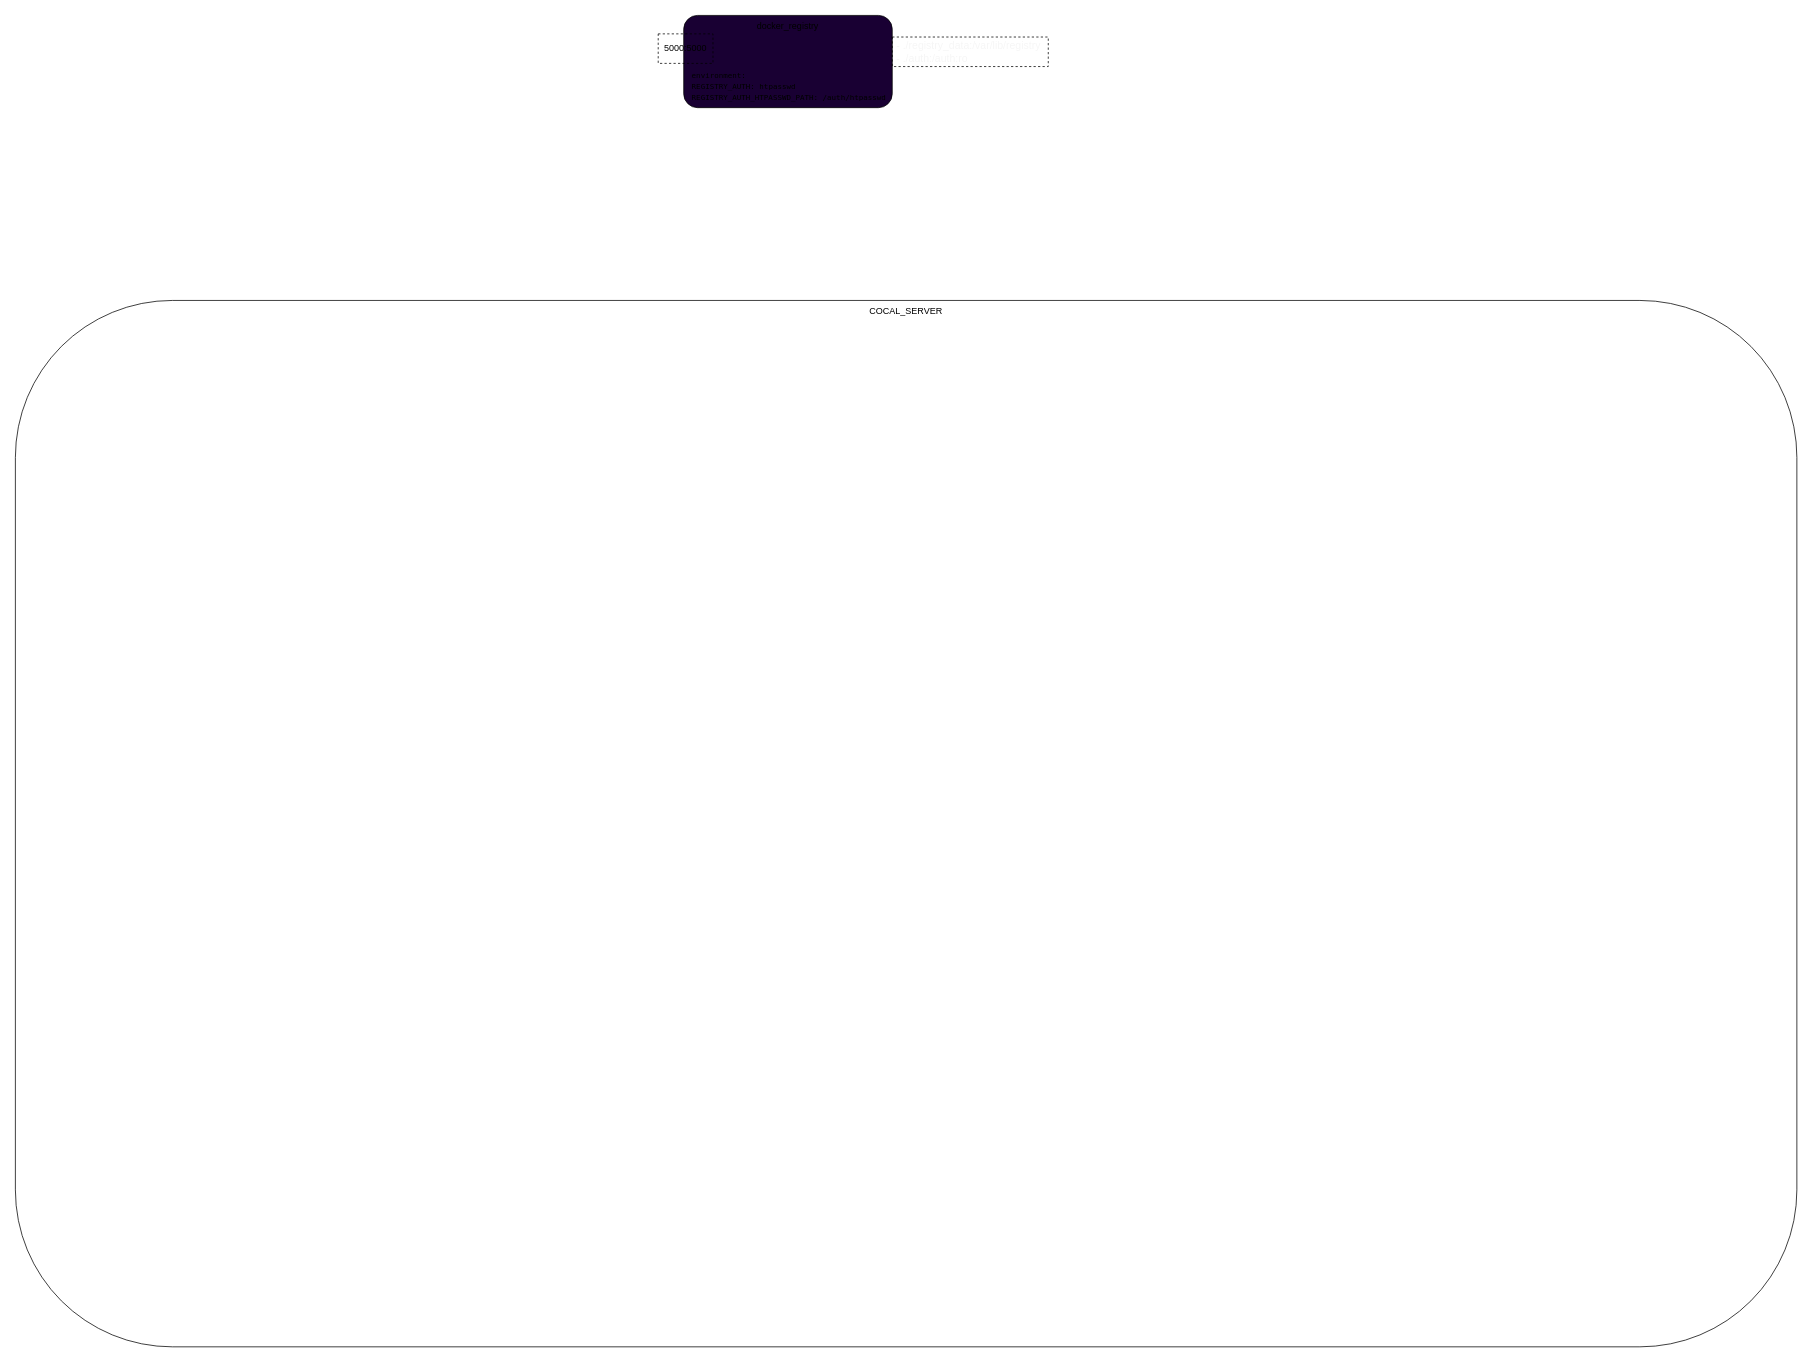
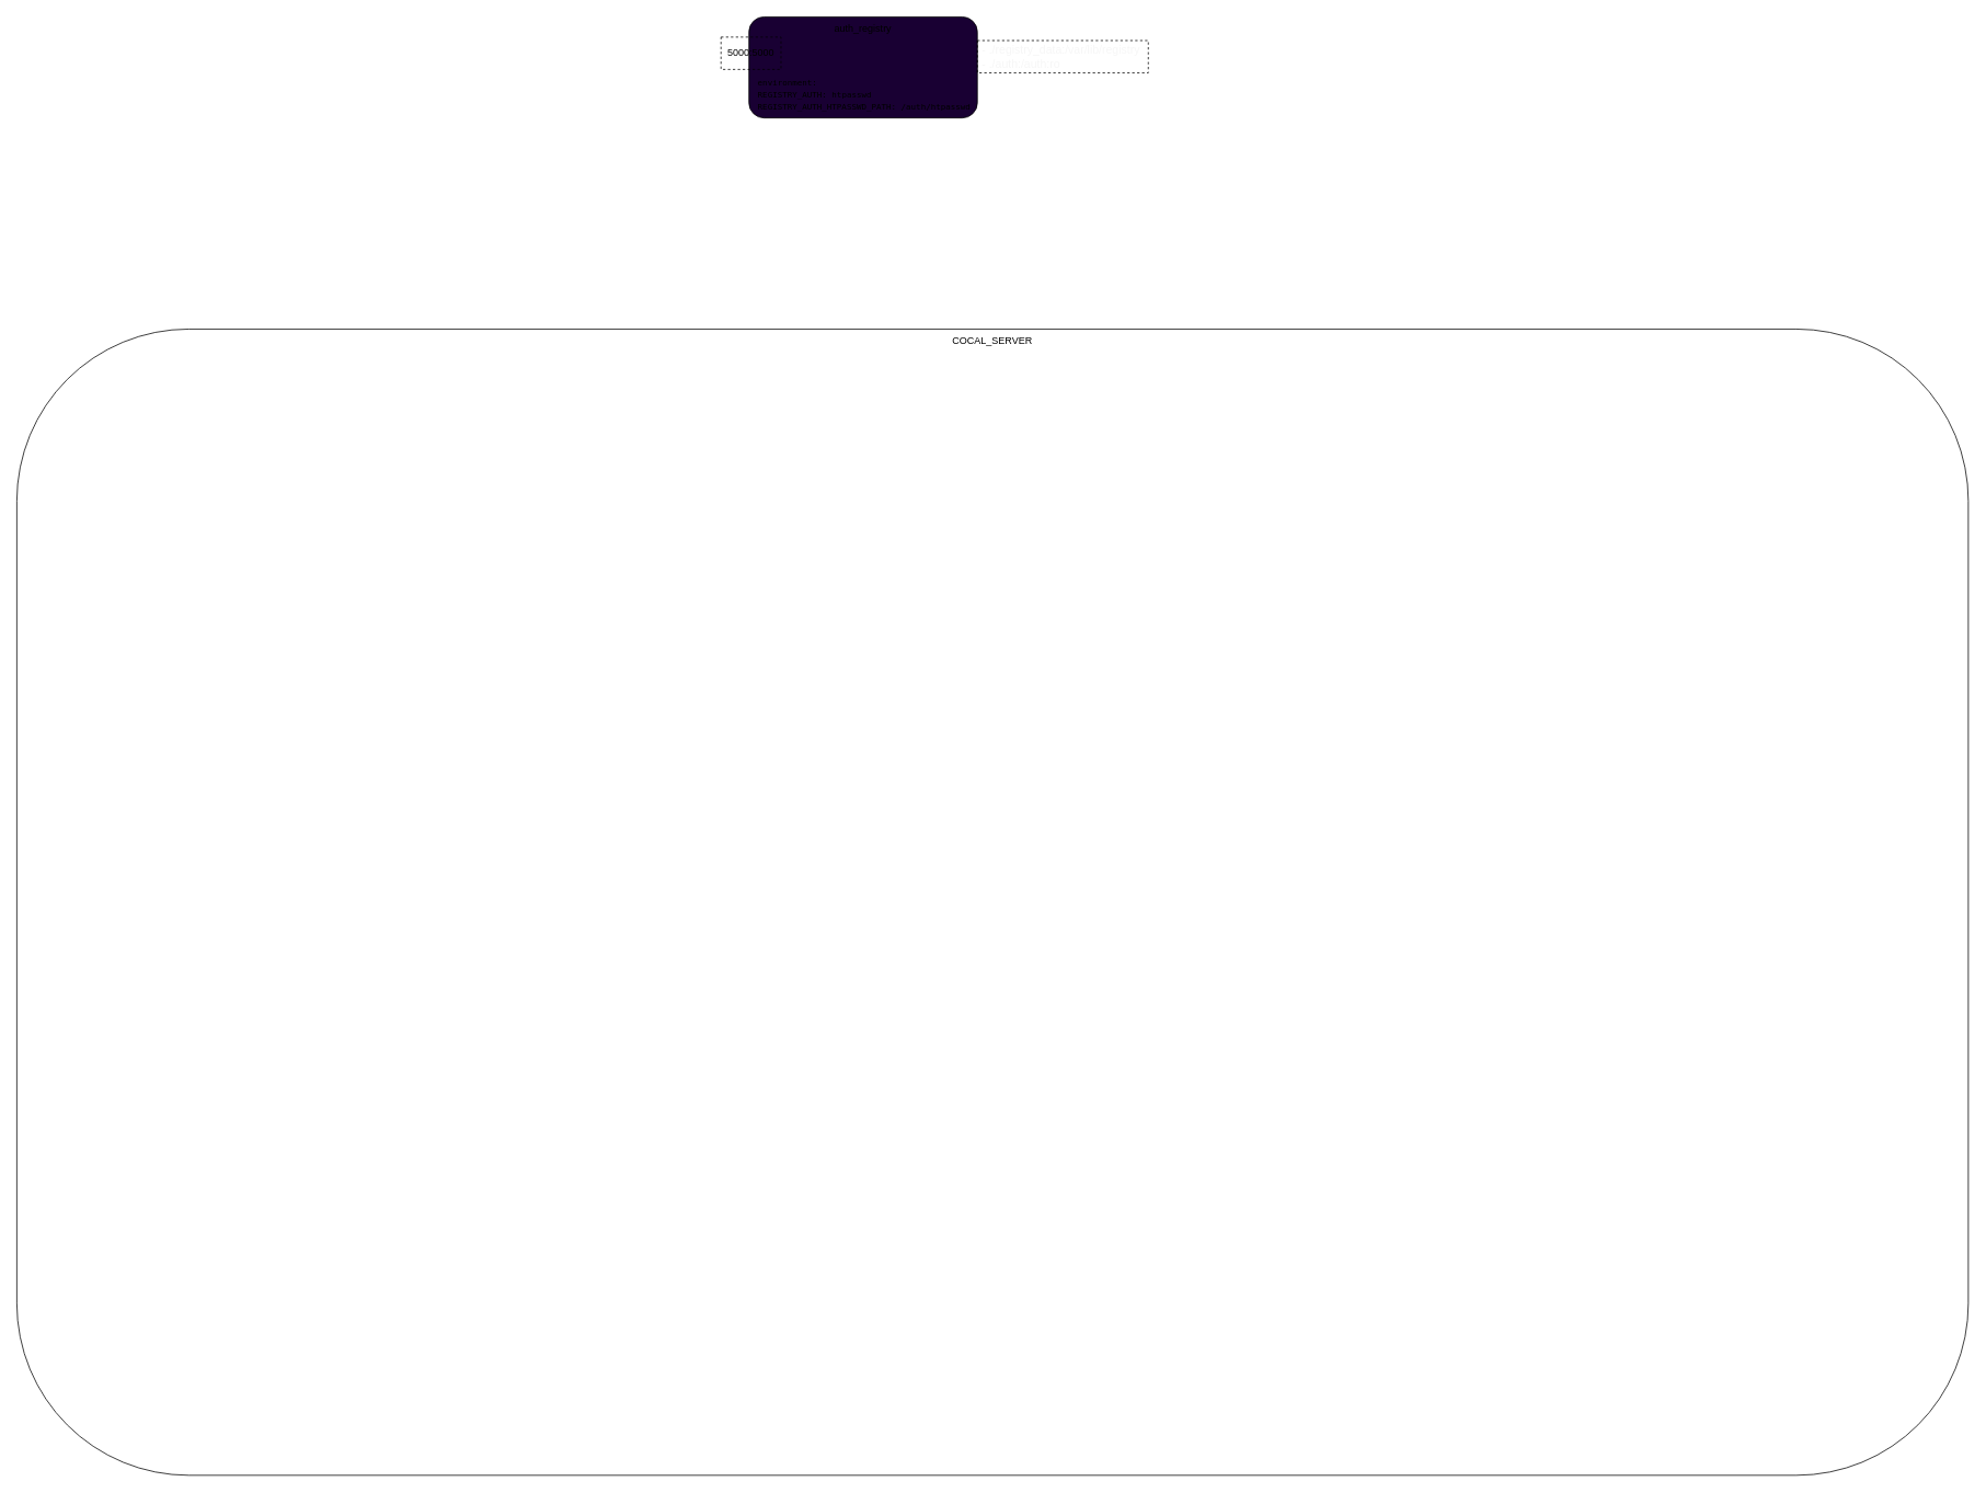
  <mxCell id="0" />
  <mxCell id="1" parent="0" />
  <mxCell id="2" value="COCAL_SERVER" style="rounded=1;whiteSpace=wrap;html=1;align=center;verticalAlign=top;fillColor=light-dark(#FFFFFF,#303053);glass=0;shadow=0;movable=0;resizable=0;rotatable=0;deletable=0;editable=0;locked=1;connectable=0;" vertex="1" parent="1"><mxGeometry x="20" y="400" width="2375" height="1395" as="geometry" /></mxCell>
  <mxCell id="3" value="" style="group;align=left;" vertex="1" connectable="0" parent="1"><mxGeometry x="877" y="20" width="502" height="123" as="geometry" /></mxCell>
- <mxCell id="4" value="docker_registry" style="rounded=1;whiteSpace=wrap;html=1;verticalAlign=top;align=center;fillColor=#190033;" vertex="1" parent="3"><mxGeometry x="34" width="278" height="123" as="geometry" /></mxCell>
+ <mxCell id="4" value="auth_registry" style="rounded=1;whiteSpace=wrap;html=1;verticalAlign=top;align=center;fillColor=#190033;" vertex="1" parent="3"><mxGeometry x="34" width="278" height="123" as="geometry" /></mxCell>
  <mxCell id="5" value="5000:5000" style="rounded=0;whiteSpace=wrap;html=1;fillColor=none;dashed=1;" vertex="1" parent="3"><mxGeometry y="24.6" width="73" height="39.36" as="geometry" /></mxCell>
  <mxCell id="6" value="&lt;div style=&quot;font-size: 14px; line-height: 18px; white-space: pre;&quot;&gt;&lt;div style=&quot;&quot;&gt;&lt;font style=&quot;color: rgb(246, 246, 246);&quot;&gt; - ./registry_data:/var/lib/registry&lt;/font&gt;&lt;/div&gt;&lt;div style=&quot;&quot;&gt;&lt;font style=&quot;color: rgb(246, 246, 246);&quot;&gt; - ./auth:/auth:ro&lt;/font&gt;&lt;/div&gt;&lt;/div&gt;" style="rounded=0;whiteSpace=wrap;html=1;fillColor=none;dashed=1;align=left;" vertex="1" parent="3"><mxGeometry x="312" y="28.817" width="208" height="39.36" as="geometry" /></mxCell>
  <mxCell id="7" value="&lt;span data-mx-given-colors=&quot;{&amp;quot;color&amp;quot;:&amp;quot;rgb(235, 96, 107)&amp;quot;}&quot; style=&quot;forced-color-adjust: none; font-family: &amp;quot;Droid Sans Mono&amp;quot;, &amp;quot;monospace&amp;quot;, monospace; font-size: 10px; font-style: normal; font-variant-ligatures: normal; font-variant-caps: normal; font-weight: 400; letter-spacing: normal; orphans: 2; text-align: left; text-indent: 0px; text-transform: none; widows: 2; word-spacing: 0px; -webkit-text-stroke-width: 0px; white-space: pre; text-decoration-thickness: initial; text-decoration-style: initial; text-decoration-color: initial; box-shadow: none !important;&quot;&gt;environment&lt;/span&gt;&lt;span data-mx-given-colors=&quot;{&amp;quot;color&amp;quot;:&amp;quot;rgb(95, 179, 179)&amp;quot;}&quot; style=&quot;forced-color-adjust: none; font-family: &amp;quot;Droid Sans Mono&amp;quot;, &amp;quot;monospace&amp;quot;, monospace; font-size: 10px; font-style: normal; font-variant-ligatures: normal; font-variant-caps: normal; font-weight: 400; letter-spacing: normal; orphans: 2; text-align: left; text-indent: 0px; text-transform: none; widows: 2; word-spacing: 0px; -webkit-text-stroke-width: 0px; white-space: pre; text-decoration-thickness: initial; text-decoration-style: initial; text-decoration-color: initial; box-shadow: none !important;&quot;&gt;:&lt;br style=&quot;forced-color-adjust: none; box-shadow: none !important;&quot;&gt;&lt;/span&gt;&lt;span data-mx-given-colors=&quot;{&amp;quot;color&amp;quot;:&amp;quot;rgb(235, 96, 107)&amp;quot;}&quot; style=&quot;forced-color-adjust: none; font-family: &amp;quot;Droid Sans Mono&amp;quot;, &amp;quot;monospace&amp;quot;, monospace; font-size: 10px; font-style: normal; font-variant-ligatures: normal; font-variant-caps: normal; font-weight: 400; letter-spacing: normal; orphans: 2; text-align: left; text-indent: 0px; text-transform: none; widows: 2; word-spacing: 0px; -webkit-text-stroke-width: 0px; white-space: pre; text-decoration-thickness: initial; text-decoration-style: initial; text-decoration-color: initial; box-shadow: none !important;&quot;&gt;REGISTRY_AUTH&lt;/span&gt;&lt;span data-mx-given-colors=&quot;{&amp;quot;color&amp;quot;:&amp;quot;rgb(95, 179, 179)&amp;quot;}&quot; style=&quot;forced-color-adjust: none; font-family: &amp;quot;Droid Sans Mono&amp;quot;, &amp;quot;monospace&amp;quot;, monospace; font-size: 10px; font-style: normal; font-variant-ligatures: normal; font-variant-caps: normal; font-weight: 400; letter-spacing: normal; orphans: 2; text-align: left; text-indent: 0px; text-transform: none; widows: 2; word-spacing: 0px; -webkit-text-stroke-width: 0px; white-space: pre; text-decoration-thickness: initial; text-decoration-style: initial; text-decoration-color: initial; box-shadow: none !important;&quot;&gt;: &lt;/span&gt;&lt;span data-mx-given-colors=&quot;{&amp;quot;color&amp;quot;:&amp;quot;rgb(153, 199, 148)&amp;quot;}&quot; style=&quot;forced-color-adjust: none; font-family: &amp;quot;Droid Sans Mono&amp;quot;, &amp;quot;monospace&amp;quot;, monospace; font-size: 10px; font-style: normal; font-variant-ligatures: normal; font-variant-caps: normal; font-weight: 400; letter-spacing: normal; orphans: 2; text-align: left; text-indent: 0px; text-transform: none; widows: 2; word-spacing: 0px; -webkit-text-stroke-width: 0px; white-space: pre; text-decoration-thickness: initial; text-decoration-style: initial; text-decoration-color: initial; box-shadow: none !important;&quot;&gt;htpasswd&lt;br style=&quot;forced-color-adjust: none; box-shadow: none !important;&quot;&gt;&lt;/span&gt;&lt;span data-mx-given-colors=&quot;{&amp;quot;color&amp;quot;:&amp;quot;rgb(235, 96, 107)&amp;quot;}&quot; style=&quot;forced-color-adjust: none; font-family: &amp;quot;Droid Sans Mono&amp;quot;, &amp;quot;monospace&amp;quot;, monospace; font-size: 10px; font-style: normal; font-variant-ligatures: normal; font-variant-caps: normal; font-weight: 400; letter-spacing: normal; orphans: 2; text-align: left; text-indent: 0px; text-transform: none; widows: 2; word-spacing: 0px; -webkit-text-stroke-width: 0px; white-space: pre; text-decoration-thickness: initial; text-decoration-style: initial; text-decoration-color: initial; box-shadow: none !important;&quot;&gt;REGISTRY_AUTH_HTPASSWD_PATH&lt;/span&gt;&lt;span data-mx-given-colors=&quot;{&amp;quot;color&amp;quot;:&amp;quot;rgb(95, 179, 179)&amp;quot;}&quot; style=&quot;forced-color-adjust: none; font-family: &amp;quot;Droid Sans Mono&amp;quot;, &amp;quot;monospace&amp;quot;, monospace; font-size: 10px; font-style: normal; font-variant-ligatures: normal; font-variant-caps: normal; font-weight: 400; letter-spacing: normal; orphans: 2; text-align: left; text-indent: 0px; text-transform: none; widows: 2; word-spacing: 0px; -webkit-text-stroke-width: 0px; white-space: pre; text-decoration-thickness: initial; text-decoration-style: initial; text-decoration-color: initial; box-shadow: none !important;&quot;&gt;: &lt;/span&gt;&lt;span data-mx-given-colors=&quot;{&amp;quot;color&amp;quot;:&amp;quot;rgb(153, 199, 148)&amp;quot;}&quot; style=&quot;forced-color-adjust: none; font-family: &amp;quot;Droid Sans Mono&amp;quot;, &amp;quot;monospace&amp;quot;, monospace; font-size: 10px; font-style: normal; font-variant-ligatures: normal; font-variant-caps: normal; font-weight: 400; letter-spacing: normal; orphans: 2; text-align: left; text-indent: 0px; text-transform: none; widows: 2; word-spacing: 0px; -webkit-text-stroke-width: 0px; white-space: pre; text-decoration-thickness: initial; text-decoration-style: initial; text-decoration-color: initial; box-shadow: none !important;&quot;&gt;/auth/htpasswd&lt;/span&gt;" style="text;whiteSpace=wrap;html=1;fontColor=default;labelBackgroundColor=none;" vertex="1" parent="3"><mxGeometry x="43" y="66.066" width="287" height="45.686" as="geometry" /></mxCell>
